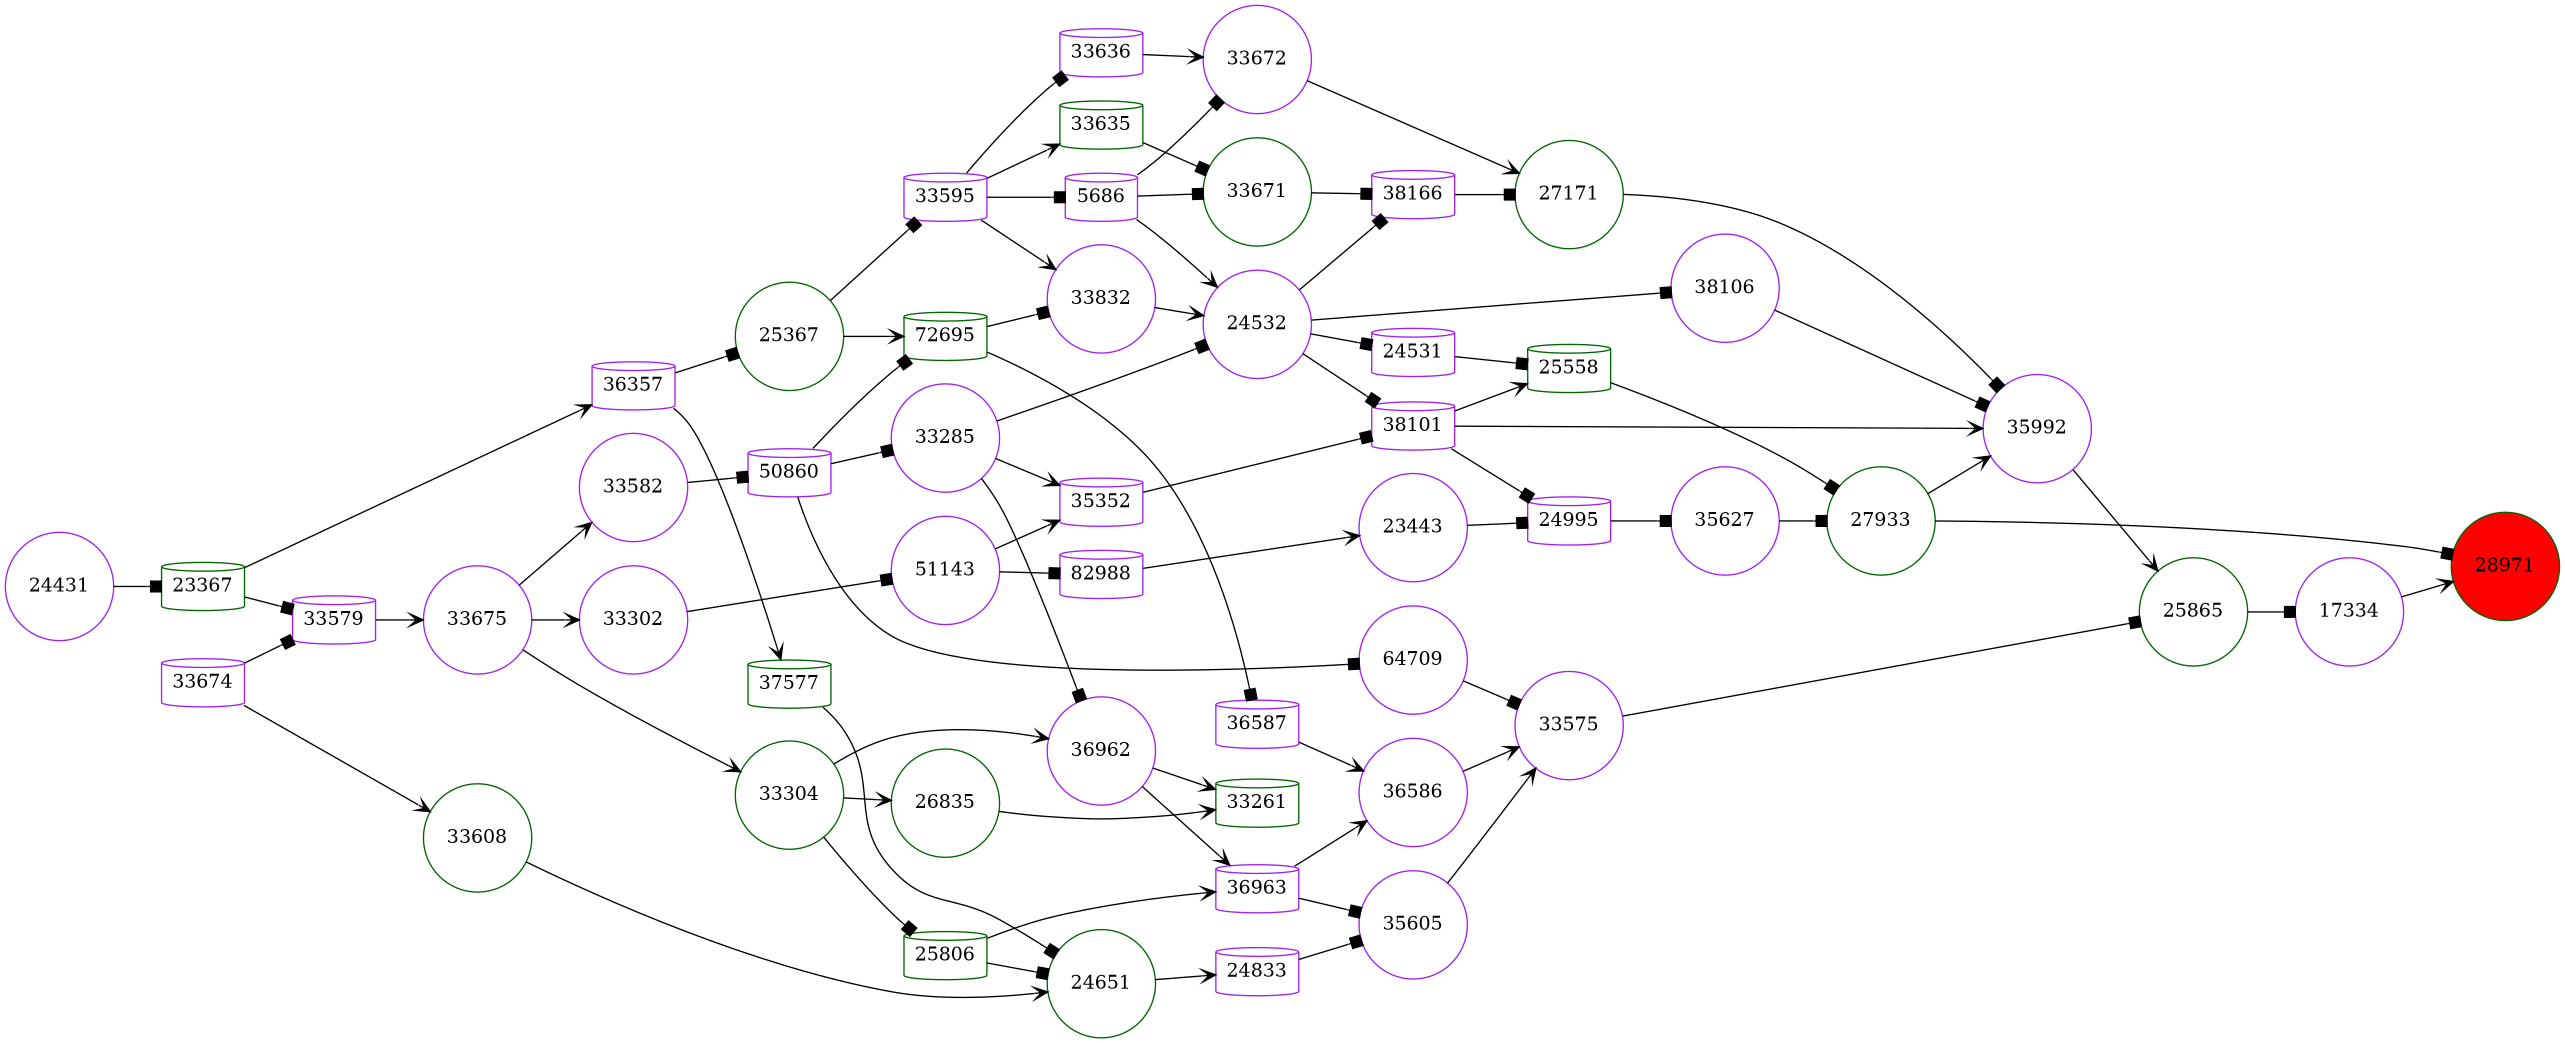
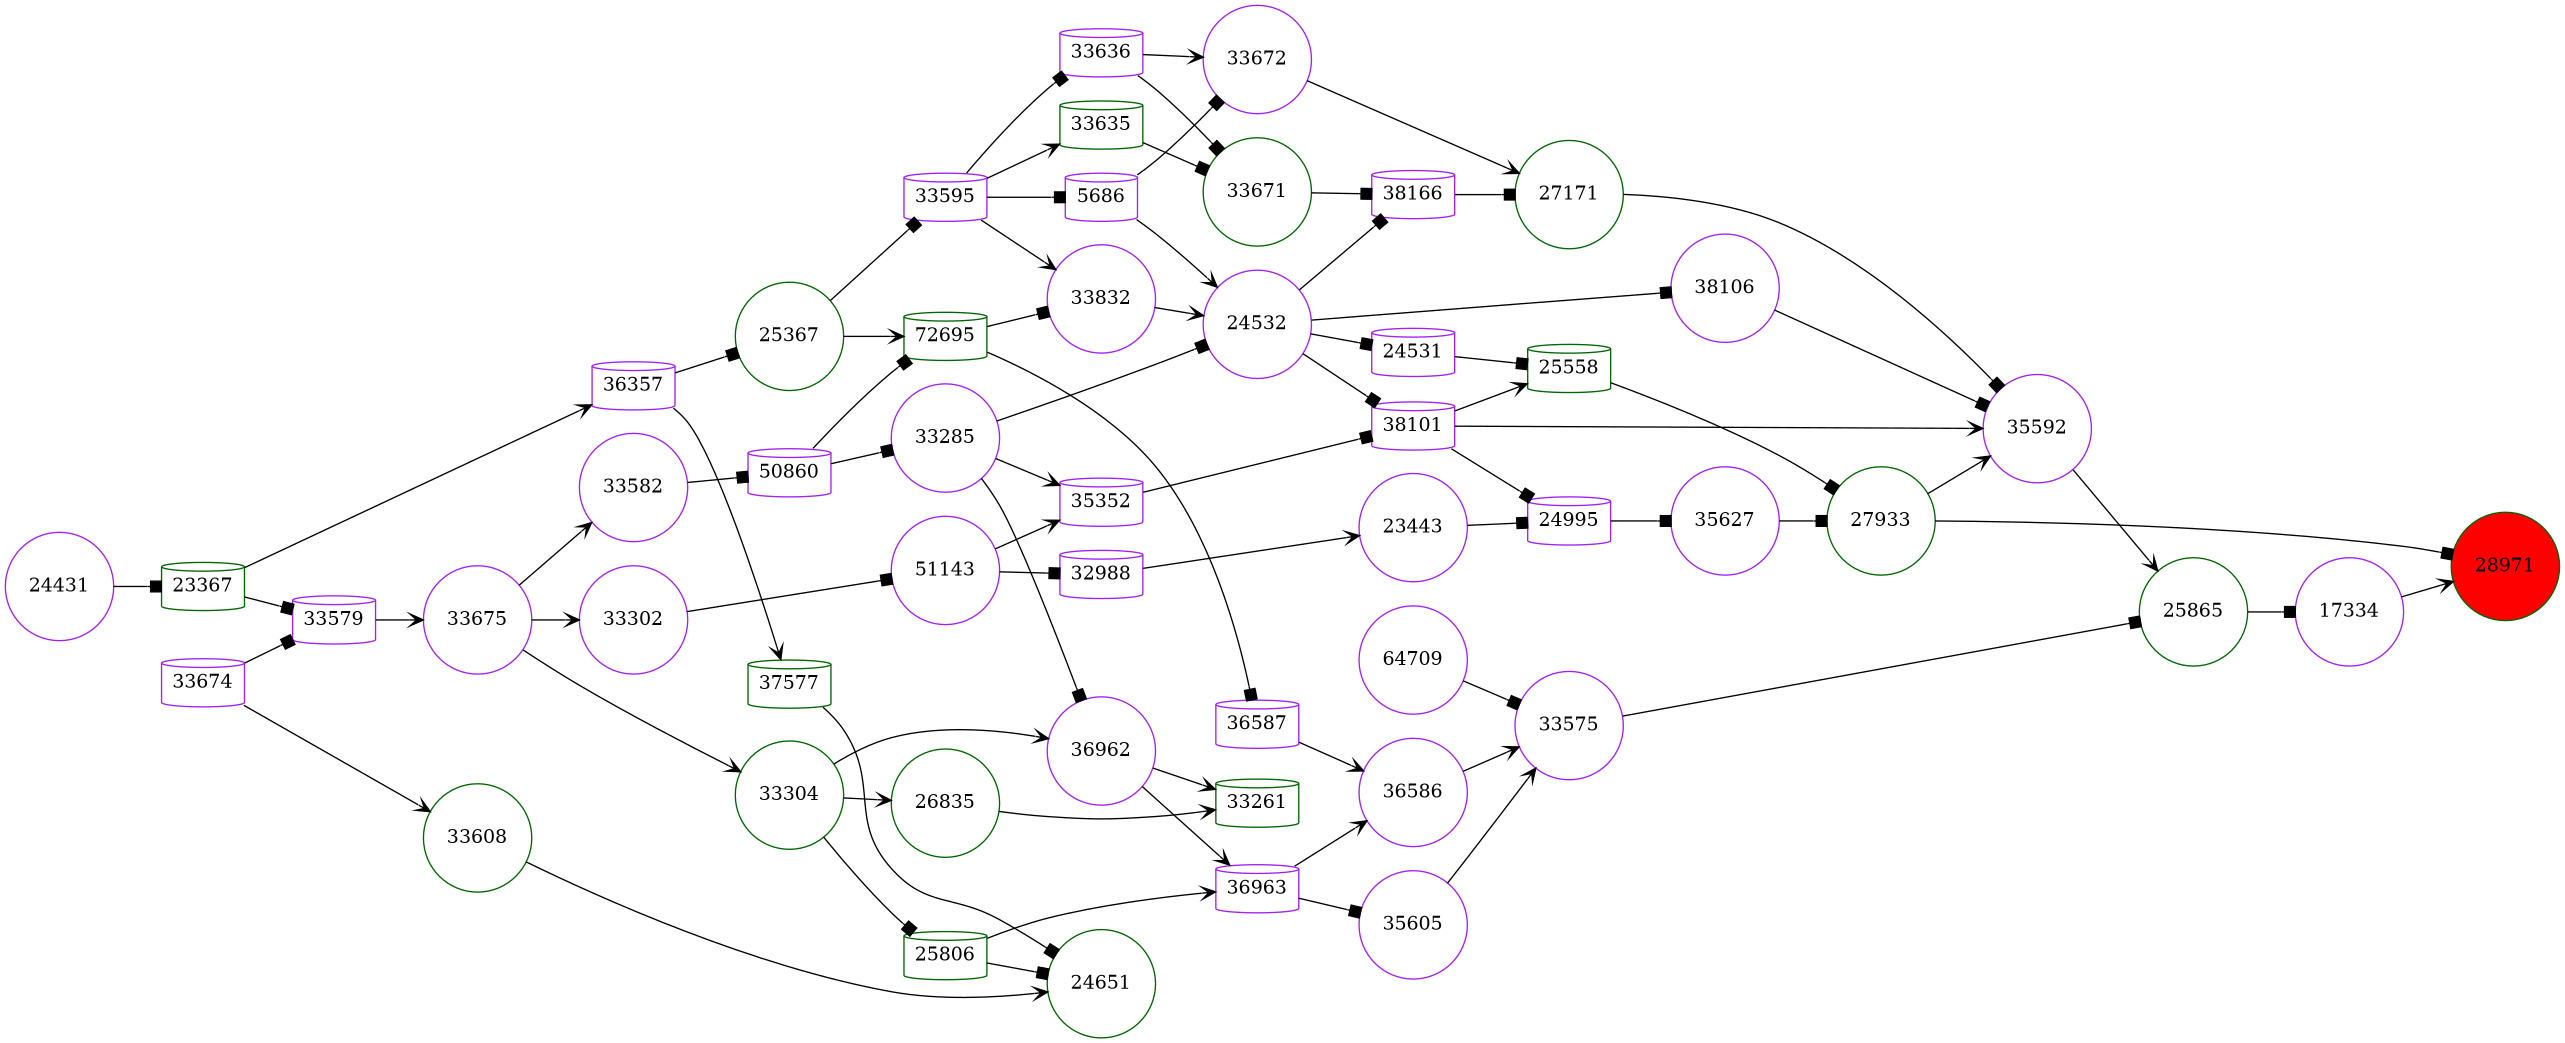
  strict digraph {
    rankdir=LR
    node [color=purple shape=circle]
    edge [arrowhead=box]
    n1 [color=darkgreen fillcolor=red label=28971 style=filled]
    n2 [label=17334]
    n3 [color=darkgreen label=27933]
-   n4 [label=35992]
+   n4 [label=35592]
    n5 [color=darkgreen label=25865]
    n6 [label=35627]
    n7 [color=darkgreen label=25558 shape=cylinder]
    n8 [label=33575]
    n9 [label=24995 shape=cylinder]
    n10 [label=24531 shape=cylinder]
    n11 [label=38101 shape=cylinder]
    n12 [color=darkgreen label=27171]
    n13 [label=38106]
    n14 [label=36586]
    n15 [label=35605]
    n16 [label=64709]
    n17 [label=23443]
    n18 [label=24532]
    n19 [label=38166 shape=cylinder]
    n20 [label=35352 shape=cylinder]
    n21 [label=33672]
    n22 [color=darkgreen label=33261 shape=cylinder]
    n23 [label=36587 shape=cylinder]
    n24 [label=36963 shape=cylinder]
-   n25 [label=24833 shape=cylinder]
    n26 [label=50860 shape=cylinder]
    n27 [label=33285]
    n28 [color=darkgreen label=72695 shape=cylinder]
    n29 [label=36962]
    n30 [label=33832]
-   n31 [label=82988 shape=cylinder]
+   n31 [label=32988 shape=cylinder]
    n32 [label=5686 shape=cylinder]
    n33 [color=darkgreen label=33671]
    n34 [label=51143]
    n35 [label=33636 shape=cylinder]
    n36 [color=darkgreen label=26835]
    n37 [color=darkgreen label=25806 shape=cylinder]
    n38 [color=darkgreen label=24651]
    n39 [label=33582]
    n40 [label=33595 shape=cylinder]
    n41 [color=darkgreen label=33635 shape=cylinder]
    n42 [label=33302]
    n43 [color=darkgreen label=33304]
    n44 [color=darkgreen label=25367]
    n45 [color=darkgreen label=33608]
    n46 [color=darkgreen label=37577 shape=cylinder]
    n47 [label=33675]
    n48 [label=36357 shape=cylinder]
    n49 [label=33674 shape=cylinder]
    n50 [label=33579 shape=cylinder]
    n51 [color=darkgreen label=23367 shape=cylinder]
    n52 [label=24431]
    n2 -> n1 [arrowhead=vee]
    n3 -> n1
    n3 -> n4 [arrowhead=vee]
    n4 -> n5 [arrowhead=vee]
    n5 -> n2
    n6 -> n3
    n7 -> n3
    n8 -> n5
    n9 -> n6
    n10 -> n7
    n11 -> n4 [arrowhead=vee]
    n11 -> n7 [arrowhead=vee]
    n11 -> n9
    n12 -> n4
    n13 -> n4
    n14 -> n8 [arrowhead=vee]
    n15 -> n8 [arrowhead=vee]
    n16 -> n8
    n17 -> n9
    n18 -> n10
    n18 -> n11
    n18 -> n13
    n18 -> n19
    n19 -> n12
    n20 -> n11
    n21 -> n12 [arrowhead=vee]
    n23 -> n14 [arrowhead=vee]
    n24 -> n14 [arrowhead=vee]
    n24 -> n15
-   n25 -> n15
-   n26 -> n16
    n26 -> n27
    n26 -> n28
    n27 -> n18
    n27 -> n20 [arrowhead=vee]
    n27 -> n29
    n28 -> n23
    n28 -> n30
    n29 -> n22 [arrowhead=vee]
    n29 -> n24 [arrowhead=vee]
    n30 -> n18 [arrowhead=vee]
    n31 -> n17 [arrowhead=vee]
    n32 -> n18 [arrowhead=vee]
    n32 -> n21
-   n32 -> n33
+   n35 -> n33
    n33 -> n19
    n34 -> n20 [arrowhead=vee]
    n34 -> n31
    n35 -> n21 [arrowhead=vee]
    n36 -> n22 [arrowhead=vee]
    n37 -> n24 [arrowhead=vee]
    n37 -> n38
-   n38 -> n25 [arrowhead=vee]
    n39 -> n26
    n40 -> n30 [arrowhead=vee]
    n40 -> n32
    n40 -> n35
    n40 -> n41 [arrowhead=vee]
    n41 -> n33
    n42 -> n34
    n43 -> n29 [arrowhead=vee]
    n43 -> n36 [arrowhead=vee]
    n43 -> n37
    n44 -> n28 [arrowhead=vee]
    n44 -> n40
    n45 -> n38 [arrowhead=vee]
    n46 -> n38
    n47 -> n39 [arrowhead=vee]
    n47 -> n42 [arrowhead=vee]
    n47 -> n43 [arrowhead=vee]
    n48 -> n44
    n48 -> n46 [arrowhead=vee]
    n49 -> n45 [arrowhead=vee]
    n49 -> n50
    n50 -> n47 [arrowhead=vee]
    n51 -> n48 [arrowhead=vee]
    n51 -> n50
    n52 -> n51
  }
